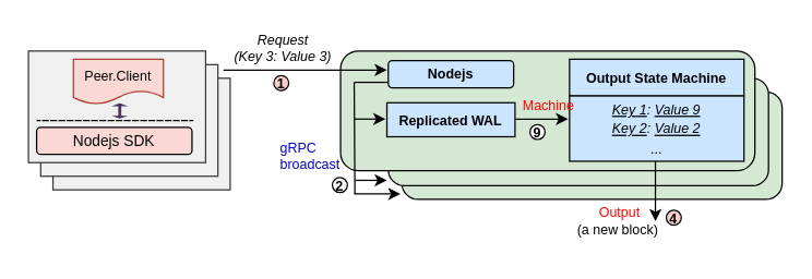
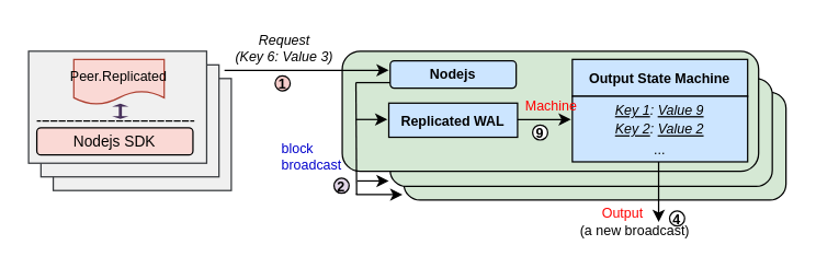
  <mxCell id="0" />
  <mxCell id="1" parent="0" />
  <mxCell id="2" value="" style="rounded=1;whiteSpace=wrap;html=1;fillColor=#D5E8D4;" vertex="1" parent="1"><mxGeometry x="294" y="67" width="279" height="79" as="geometry" /></mxCell>
  <mxCell id="3" value="" style="rounded=1;whiteSpace=wrap;html=1;fillColor=#D5E8D4;" vertex="1" parent="1"><mxGeometry x="284" y="57" width="279" height="79" as="geometry" /></mxCell>
  <mxCell id="4" value="" style="rounded=0;whiteSpace=wrap;html=1;fillColor=#F0F0F0;strokeColor=#36393d;" vertex="1" parent="1"><mxGeometry x="38" y="57" width="130" height="82" as="geometry" /></mxCell>
  <mxCell id="5" value="" style="rounded=0;whiteSpace=wrap;html=1;fillColor=#F0F0F0;strokeColor=#36393d;" vertex="1" parent="1"><mxGeometry x="29" y="47" width="130" height="82" as="geometry" /></mxCell>
  <mxCell id="6" value="" style="rounded=0;whiteSpace=wrap;html=1;fillColor=#F0F0F0;strokeColor=#36393d;" vertex="1" parent="1"><mxGeometry x="20" y="37" width="130" height="82" as="geometry" /></mxCell>
  <mxCell id="7" value="Nodejs SDK" style="rounded=1;whiteSpace=wrap;html=1;fontSize=11;fillColor=#fad9d5;strokeColor=#000000;" vertex="1" parent="1"><mxGeometry x="26" y="93" width="114" height="20" as="geometry" /></mxCell>
  <mxCell id="8" value="" style="endArrow=none;dashed=1;html=1;rounded=0;fontColor=#000000;shape=link;sketch=0;width=0;" edge="1" parent="1"><mxGeometry width="50" height="50" relative="1" as="geometry"><mxPoint x="141" y="88" as="sourcePoint" /><mxPoint x="26" y="88" as="targetPoint" /></mxGeometry></mxCell>
  <mxCell id="9" value="" style="html=1;shadow=0;dashed=0;align=center;verticalAlign=middle;shape=mxgraph.arrows2.twoWayArrow;dy=0.8;dx=1.0;fontColor=#ffffff;strokeColor=#432D57;fillColor=#76608a;direction=south;" vertex="1" parent="1"><mxGeometry x="84" y="76" width="6" height="10" as="geometry" /></mxCell>
- <mxCell id="10" value="&lt;font style=&quot;font-size: 10px;&quot;&gt;Peer.Client&lt;/font&gt;" style="shape=document;whiteSpace=wrap;html=1;boundedLbl=1;fillColor=#fad9d5;strokeColor=#ae4132;" vertex="1" parent="1"><mxGeometry x="53" y="43" width="66" height="33" as="geometry" /></mxCell>
+ <mxCell id="10" value="&lt;font style=&quot;font-size: 10px;&quot;&gt;Peer.Replicated&lt;/font&gt;" style="shape=document;whiteSpace=wrap;html=1;boundedLbl=1;fillColor=#fad9d5;strokeColor=#ae4132;" vertex="1" parent="1"><mxGeometry x="53" y="43" width="66" height="33" as="geometry" /></mxCell>
  <mxCell id="11" value="" style="rounded=1;whiteSpace=wrap;html=1;fillColor=#D5E8D4;shadow=0;" vertex="1" parent="1"><mxGeometry x="249" y="37" width="304" height="88" as="geometry" /></mxCell>
  <mxCell id="12" value="&lt;font style=&quot;font-size: 10px;&quot;&gt;&lt;b&gt;Nodejs&lt;/b&gt;&lt;/font&gt;" style="rounded=1;whiteSpace=wrap;html=1;fillColor=#CCE5FF;strokeColor=#000000;" vertex="1" parent="1"><mxGeometry x="284" y="44" width="92" height="20" as="geometry" /></mxCell>
  <mxCell id="13" value="&lt;font style=&quot;font-size: 10px;&quot;&gt;&lt;b&gt;Replicated WAL&lt;/b&gt;&lt;/font&gt;" style="rounded=0;whiteSpace=wrap;html=1;fillColor=#CCE5FF;strokeColor=#000000;" vertex="1" parent="1"><mxGeometry x="283" y="75" width="94" height="25" as="geometry" /></mxCell>
  <mxCell id="14" value="&lt;font style=&quot;font-size: 10px;&quot;&gt;&lt;b&gt;Output State Machine&lt;/b&gt;&lt;/font&gt;" style="rounded=0;whiteSpace=wrap;html=1;fillColor=#CCE5FF;strokeColor=#000000;" vertex="1" parent="1"><mxGeometry x="417" y="43" width="128" height="27" as="geometry" /></mxCell>
  <mxCell id="15" value="&lt;font style=&quot;font-size: 10px;&quot;&gt;&lt;i&gt;&lt;u&gt;Key 1&lt;/u&gt;: &lt;u&gt;Value 9&lt;/u&gt;&lt;br&gt;&lt;u&gt;Key 2&lt;/u&gt;: &lt;u&gt;Value 2&lt;br&gt;&lt;/u&gt;&lt;/i&gt;...&lt;br&gt;&lt;/font&gt;" style="rounded=0;whiteSpace=wrap;html=1;fillColor=#CCE5FF;strokeColor=#000000;" vertex="1" parent="1"><mxGeometry x="417" y="70" width="128" height="48" as="geometry" /></mxCell>
  <mxCell id="16" value="" style="endArrow=none;html=1;rounded=0;fontSize=10;curved=1;" edge="1" parent="1"><mxGeometry width="50" height="50" relative="1" as="geometry"><mxPoint x="259" y="60" as="sourcePoint" /><mxPoint x="284" y="60" as="targetPoint" /></mxGeometry></mxCell>
  <mxCell id="17" value="" style="endArrow=none;html=1;rounded=0;fontSize=10;curved=1;" edge="1" parent="1"><mxGeometry width="50" height="50" relative="1" as="geometry"><mxPoint x="259.5" y="142" as="sourcePoint" /><mxPoint x="259" y="60" as="targetPoint" /></mxGeometry></mxCell>
  <mxCell id="18" value="" style="endArrow=classic;html=1;rounded=0;fontSize=10;curved=1;" edge="1" parent="1"><mxGeometry width="50" height="50" relative="1" as="geometry"><mxPoint x="259" y="87" as="sourcePoint" /><mxPoint x="282" y="87" as="targetPoint" /></mxGeometry></mxCell>
  <mxCell id="19" value="" style="endArrow=classic;html=1;rounded=0;fontSize=10;curved=1;" edge="1" parent="1"><mxGeometry width="50" height="50" relative="1" as="geometry"><mxPoint x="377" y="87" as="sourcePoint" /><mxPoint x="416" y="87" as="targetPoint" /></mxGeometry></mxCell>
  <mxCell id="20" value="Machine" style="text;strokeColor=none;fillColor=none;align=left;verticalAlign=middle;spacingLeft=4;spacingRight=4;overflow=hidden;points=[[0,0.5],[1,0.5]];portConstraint=eastwest;rotatable=0;fontSize=10;fontColor=#FF0000;" vertex="1" parent="1"><mxGeometry x="377" y="62" width="80" height="30" as="geometry" /></mxCell>
  <mxCell id="21" value="" style="endArrow=classic;html=1;rounded=0;fontSize=10;curved=1;" edge="1" parent="1"><mxGeometry width="50" height="50" relative="1" as="geometry"><mxPoint x="163" y="51" as="sourcePoint" /><mxPoint x="283" y="51" as="targetPoint" /></mxGeometry></mxCell>
  <mxCell id="22" value="1" style="ellipse;whiteSpace=wrap;html=1;aspect=fixed;fontSize=10;strokeColor=#000000;fillColor=#f8cecc;fontStyle=1;" vertex="1" parent="1"><mxGeometry x="200" y="55" width="11" height="11" as="geometry" /></mxCell>
  <mxCell id="23" value="" style="endArrow=classic;html=1;rounded=0;fontSize=10;curved=1;" edge="1" parent="1"><mxGeometry width="50" height="50" relative="1" as="geometry"><mxPoint x="260" y="132" as="sourcePoint" /><mxPoint x="283" y="132" as="targetPoint" /></mxGeometry></mxCell>
  <mxCell id="24" value="" style="endArrow=classic;html=1;rounded=0;fontSize=10;curved=1;" edge="1" parent="1"><mxGeometry width="50" height="50" relative="1" as="geometry"><mxPoint x="259" y="142" as="sourcePoint" /><mxPoint x="293" y="142" as="targetPoint" /></mxGeometry></mxCell>
- <mxCell id="25" value="2" style="ellipse;whiteSpace=wrap;html=1;aspect=fixed;fontSize=10;strokeColor=#000000;fillColor=#FFFFFF;fontStyle=1" vertex="1" parent="1"><mxGeometry x="243" y="130" width="11" height="11" as="geometry" /></mxCell>
+ <mxCell id="25" value="2" style="ellipse;whiteSpace=wrap;html=1;aspect=fixed;fontSize=10;strokeColor=#000000;fillColor=#e1d5e7;fontStyle=1;" vertex="1" parent="1"><mxGeometry x="243" y="130" width="11" height="11" as="geometry" /></mxCell>
  <mxCell id="26" value="9" style="ellipse;whiteSpace=wrap;html=1;aspect=fixed;fontSize=10;strokeColor=#000000;fillColor=#FFFFFF;fontStyle=1" vertex="1" parent="1"><mxGeometry x="388" y="91" width="11" height="11" as="geometry" /></mxCell>
- <mxCell id="27" value="&lt;font color=&quot;#000000&quot;&gt;&lt;i&gt;Request &lt;br&gt;(Key 3: Value 3)&lt;/i&gt;&lt;/font&gt;" style="text;html=1;strokeColor=none;fillColor=none;align=center;verticalAlign=middle;whiteSpace=wrap;rounded=0;shadow=0;fontSize=10;fontColor=#0000CC;" vertex="1" parent="1"><mxGeometry x="167" y="20" width="80" height="30" as="geometry" /></mxCell>
+ <mxCell id="27" value="&lt;font color=&quot;#000000&quot;&gt;&lt;i&gt;Request &lt;br&gt;(Key 6: Value 3)&lt;/i&gt;&lt;/font&gt;" style="text;html=1;strokeColor=none;fillColor=none;align=center;verticalAlign=middle;whiteSpace=wrap;rounded=0;shadow=0;fontSize=10;fontColor=#0000CC;" vertex="1" parent="1"><mxGeometry x="167" y="20" width="80" height="30" as="geometry" /></mxCell>
  <mxCell id="28" value="" style="endArrow=classic;html=1;rounded=0;fontSize=10;fontColor=#000000;curved=1;" edge="1" parent="1"><mxGeometry width="50" height="50" relative="1" as="geometry"><mxPoint x="480" y="118" as="sourcePoint" /><mxPoint x="480" y="162" as="targetPoint" /></mxGeometry></mxCell>
- <mxCell id="29" value="4" style="ellipse;whiteSpace=wrap;html=1;aspect=fixed;fontSize=10;strokeColor=#000000;fillColor=#f8cecc;fontStyle=1;" vertex="1" parent="1"><mxGeometry x="488" y="154" width="11" height="11" as="geometry" /></mxCell>
+ <mxCell id="29" value="4" style="ellipse;whiteSpace=wrap;html=1;aspect=fixed;fontSize=10;strokeColor=#000000;fillColor=#FFFFFF;fontStyle=1" vertex="1" parent="1"><mxGeometry x="488" y="154" width="11" height="11" as="geometry" /></mxCell>
  <mxCell id="30" value="Output" style="text;strokeColor=none;fillColor=none;align=left;verticalAlign=middle;spacingLeft=4;spacingRight=4;overflow=hidden;points=[[0,0.5],[1,0.5]];portConstraint=eastwest;rotatable=0;fontSize=10;fontColor=#FF0000;" vertex="1" parent="1"><mxGeometry x="433" y="140" width="105" height="30" as="geometry" /></mxCell>
- <mxCell id="31" value="gRPC &#10;broadcast" style="text;strokeColor=none;fillColor=none;align=left;verticalAlign=middle;spacingLeft=4;spacingRight=4;overflow=hidden;points=[[0,0.5],[1,0.5]];portConstraint=eastwest;rotatable=0;fontSize=10;fontColor=#0000CC;" vertex="1" parent="1"><mxGeometry x="199" y="99" width="88" height="30" as="geometry" /></mxCell>
- <mxCell id="32" value="(a new block)" style="text;strokeColor=none;fillColor=none;align=left;verticalAlign=middle;spacingLeft=4;spacingRight=4;overflow=hidden;points=[[0,0.5],[1,0.5]];portConstraint=eastwest;rotatable=0;fontSize=10;fontColor=#000000;" vertex="1" parent="1"><mxGeometry x="417" y="153" width="123" height="30" as="geometry" /></mxCell>
+ <mxCell id="31" value="block &#10;broadcast" style="text;strokeColor=none;fillColor=none;align=left;verticalAlign=middle;spacingLeft=4;spacingRight=4;overflow=hidden;points=[[0,0.5],[1,0.5]];portConstraint=eastwest;rotatable=0;fontSize=10;fontColor=#0000CC;" vertex="1" parent="1"><mxGeometry x="199" y="99" width="88" height="30" as="geometry" /></mxCell>
+ <mxCell id="32" value="(a new broadcast)" style="text;strokeColor=none;fillColor=none;align=left;verticalAlign=middle;spacingLeft=4;spacingRight=4;overflow=hidden;points=[[0,0.5],[1,0.5]];portConstraint=eastwest;rotatable=0;fontSize=10;fontColor=#000000;" vertex="1" parent="1"><mxGeometry x="417" y="153" width="123" height="30" as="geometry" /></mxCell>
